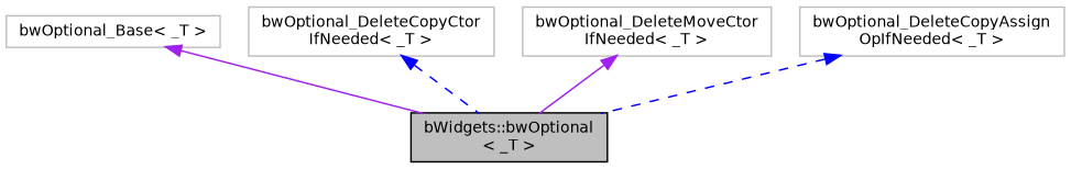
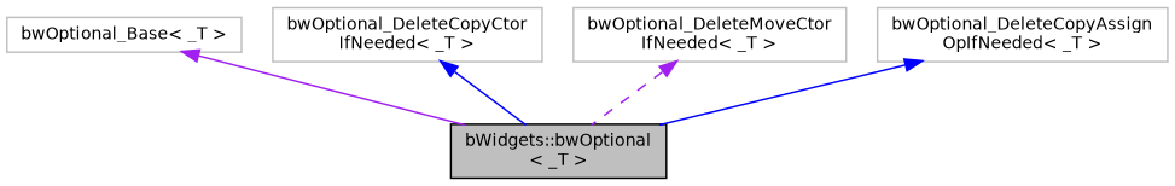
  digraph {
    rankdir=TB
    node [color=grey75 fillcolor=white fontname=Helvetica fontsize=10 shape=record style=filled]
    edge [color=purple dir=back fontname=Helvetica fontsize=10 labelfontname=Helvetica labelfontsize=10 style=solid]
    n1 [color=black fillcolor=grey75 fontcolor=black height=0.2 label="bWidgets::bwOptional\l\< _T \>" width=0.4]
    n2 [height=0.2 label="bwOptional_Base\< _T \>" width=0.4]
    n3 [height=0.2 label="bwOptional_DeleteCopyCtor\lIfNeeded\< _T \>" width=0.4]
    n4 [height=0.2 label="bwOptional_DeleteMoveCtor\lIfNeeded\< _T \>" width=0.4]
    n5 [height=0.2 label="bwOptional_DeleteCopyAssign\lOpIfNeeded\< _T \>" width=0.4]
    n2 -> n1
-   n3 -> n1 [color=blue style=dashed]
-   n4 -> n1
-   n5 -> n1 [color=blue style=dashed]
+   n3 -> n1 [color=blue]
+   n4 -> n1 [style=dashed]
+   n5 -> n1 [color=blue]
  }
